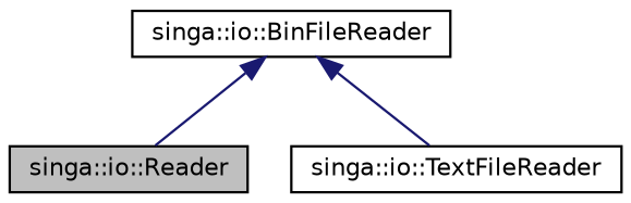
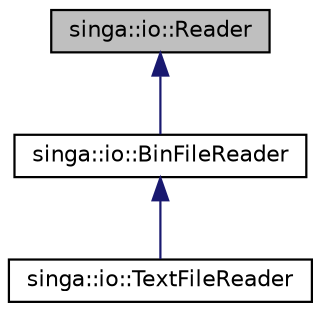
  digraph {
    node [color=black fillcolor=white fontname=Helvetica fontsize=10 shape=record style=filled]
    edge [color=midnightblue dir=back fontname=Helvetica fontsize=10 labelfontname=Helvetica labelfontsize=10 style=solid]
    n1 [fillcolor=grey75 fontcolor=black height=0.2 label="singa::io::Reader" width=0.4]
    n2 [height=0.2 label="singa::io::BinFileReader" width=0.4]
    n3 [height=0.2 label="singa::io::TextFileReader" width=0.4]
-   n2 -> n1
+   n1 -> n2
    n2 -> n3
  }
